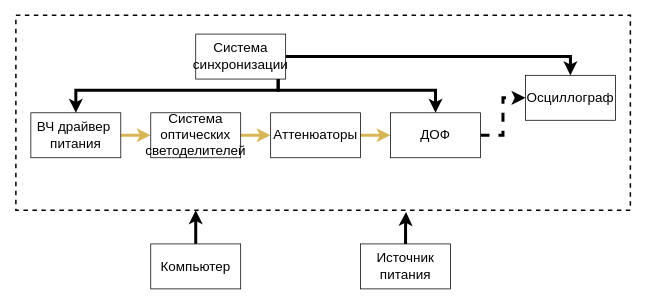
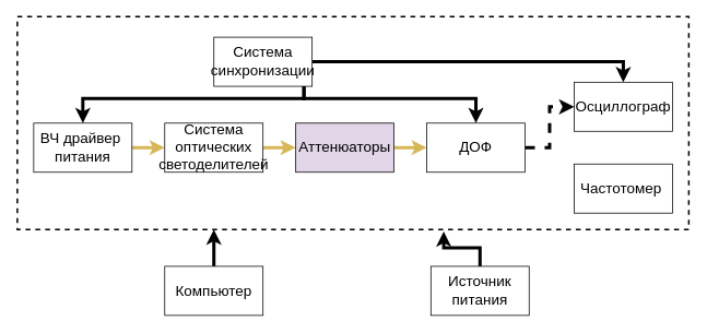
  <mxCell id="0" />
  <mxCell id="1" parent="0" />
  <mxCell id="2" value="" style="rounded=0;whiteSpace=wrap;html=1;fillColor=none;dashed=1;fontSize=18;strokeWidth=2;" vertex="1" parent="1"><mxGeometry x="20" y="20" width="820" height="260" as="geometry" /></mxCell>
  <mxCell id="3" value="" style="edgeStyle=orthogonalEdgeStyle;rounded=0;orthogonalLoop=1;jettySize=auto;html=1;fontSize=18;fillColor=#fff2cc;strokeColor=#d6b656;strokeWidth=4;" edge="1" parent="1" source="4" target="6"><mxGeometry relative="1" as="geometry" /></mxCell>
  <mxCell id="4" value="ВЧ драйвер&amp;nbsp;&lt;br style=&quot;font-size: 18px;&quot;&gt;питания" style="rounded=0;whiteSpace=wrap;html=1;fontSize=18;" vertex="1" parent="1"><mxGeometry x="40" y="150" width="120" height="60" as="geometry" /></mxCell>
  <mxCell id="5" value="" style="edgeStyle=orthogonalEdgeStyle;rounded=0;orthogonalLoop=1;jettySize=auto;html=1;fontSize=18;fillColor=#fff2cc;strokeColor=#d6b656;strokeWidth=4;" edge="1" parent="1" source="6" target="8"><mxGeometry relative="1" as="geometry" /></mxCell>
  <mxCell id="6" value="Система оптических светоделителей" style="rounded=0;whiteSpace=wrap;html=1;fontSize=18;" vertex="1" parent="1"><mxGeometry x="200" y="150" width="120" height="60" as="geometry" /></mxCell>
  <mxCell id="7" style="edgeStyle=orthogonalEdgeStyle;rounded=0;orthogonalLoop=1;jettySize=auto;html=1;entryX=0;entryY=0.5;entryDx=0;entryDy=0;fontSize=18;fillColor=#fff2cc;strokeColor=#d6b656;strokeWidth=4;" edge="1" parent="1" source="8" target="10"><mxGeometry relative="1" as="geometry" /></mxCell>
- <mxCell id="8" value="Аттенюаторы" style="rounded=0;whiteSpace=wrap;html=1;fontSize=18;" vertex="1" parent="1"><mxGeometry x="360" y="150" width="120" height="60" as="geometry" /></mxCell>
+ <mxCell id="8" value="Аттенюаторы" style="rounded=0;whiteSpace=wrap;html=1;fontSize=18;fillColor=#e1d5e7;" vertex="1" parent="1"><mxGeometry x="360" y="150" width="120" height="60" as="geometry" /></mxCell>
  <mxCell id="9" style="edgeStyle=orthogonalEdgeStyle;rounded=0;orthogonalLoop=1;jettySize=auto;html=1;entryX=0;entryY=0.5;entryDx=0;entryDy=0;fontSize=18;strokeWidth=4;dashed=1;" edge="1" parent="1" source="10" target="11"><mxGeometry relative="1" as="geometry" /></mxCell>
  <mxCell id="10" value="ДОФ" style="rounded=0;whiteSpace=wrap;html=1;fontSize=18;" vertex="1" parent="1"><mxGeometry x="520" y="150" width="120" height="60" as="geometry" /></mxCell>
  <mxCell id="11" value="Осциллограф" style="rounded=0;whiteSpace=wrap;html=1;fontSize=18;" vertex="1" parent="1"><mxGeometry x="700" y="100" width="120" height="60" as="geometry" /></mxCell>
+ <mxCell id="12" value="Частотомер&amp;nbsp;" style="rounded=0;whiteSpace=wrap;html=1;fontSize=18;" vertex="1" parent="1"><mxGeometry x="700" y="200" width="120" height="60" as="geometry" /></mxCell>
  <mxCell id="13" style="edgeStyle=orthogonalEdgeStyle;rounded=0;orthogonalLoop=1;jettySize=auto;html=1;exitX=0.5;exitY=0;exitDx=0;exitDy=0;entryX=0.635;entryY=1.009;entryDx=0;entryDy=0;entryPerimeter=0;fontSize=18;strokeWidth=4;" edge="1" parent="1" source="14" target="2"><mxGeometry relative="1" as="geometry" /></mxCell>
- <mxCell id="14" value="Источник питания" style="rounded=0;whiteSpace=wrap;html=1;fontSize=18;" vertex="1" parent="1"><mxGeometry x="480" y="325" width="120" height="60" as="geometry" /></mxCell>
+ <mxCell id="14" value="Источник питания" style="rounded=0;whiteSpace=wrap;html=1;fontSize=18;" vertex="1" parent="1"><mxGeometry x="525" y="325" width="120" height="60" as="geometry" /></mxCell>
  <mxCell id="15" value="" style="edgeStyle=orthogonalEdgeStyle;rounded=0;orthogonalLoop=1;jettySize=auto;html=1;fontSize=18;strokeWidth=4;" edge="1" parent="1" source="16" target="2"><mxGeometry relative="1" as="geometry"><Array as="points"><mxPoint x="260" y="300" /><mxPoint x="260" y="300" /></Array></mxGeometry></mxCell>
  <mxCell id="16" value="Компьютер" style="rounded=0;whiteSpace=wrap;html=1;fontSize=18;" vertex="1" parent="1"><mxGeometry x="200" y="325" width="120" height="60" as="geometry" /></mxCell>
  <mxCell id="17" value="" style="edgeStyle=orthogonalEdgeStyle;rounded=0;orthogonalLoop=1;jettySize=auto;html=1;fontSize=18;strokeWidth=4;entryX=0.5;entryY=0;entryDx=0;entryDy=0;" edge="1" parent="1" source="20" target="4"><mxGeometry relative="1" as="geometry"><Array as="points"><mxPoint x="370" y="120" /><mxPoint x="100" y="120" /></Array></mxGeometry></mxCell>
  <mxCell id="18" style="edgeStyle=orthogonalEdgeStyle;rounded=0;orthogonalLoop=1;jettySize=auto;html=1;entryX=0.5;entryY=0;entryDx=0;entryDy=0;fontSize=18;strokeWidth=4;" edge="1" parent="1" source="20" target="10"><mxGeometry relative="1" as="geometry"><Array as="points"><mxPoint x="370" y="120" /><mxPoint x="580" y="120" /></Array></mxGeometry></mxCell>
  <mxCell id="19" style="edgeStyle=orthogonalEdgeStyle;rounded=0;orthogonalLoop=1;jettySize=auto;html=1;entryX=0.5;entryY=0;entryDx=0;entryDy=0;fontSize=18;strokeWidth=4;" edge="1" parent="1" source="20" target="11"><mxGeometry relative="1" as="geometry" /></mxCell>
  <mxCell id="20" value="Система синхронизации" style="rounded=0;whiteSpace=wrap;html=1;fontSize=18;" vertex="1" parent="1"><mxGeometry x="260" y="45" width="120" height="60" as="geometry" /></mxCell>
